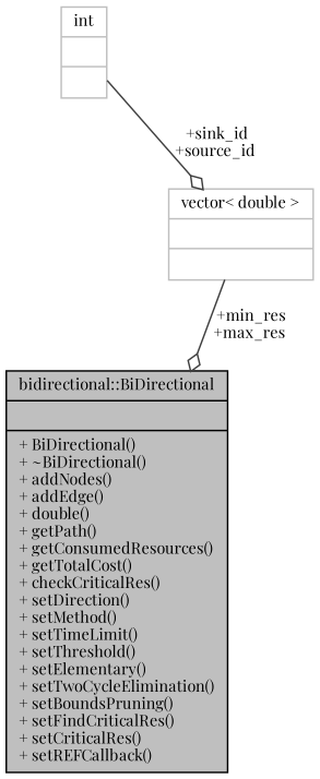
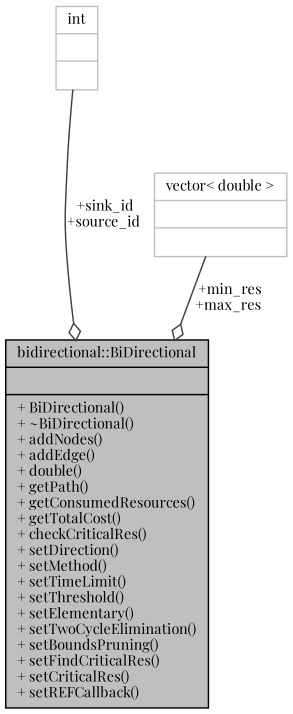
  digraph {
    fontname="Playfair Display"
    node [color=grey75 fontname="Playfair Display" fontsize=10 shape=record]
    edge [arrowhead=odiamond color=grey25 fontname="Playfair Display" fontsize=10 labelfontname=Helvetica labelfontsize=10 style=solid]
    n1 [color=black fillcolor=grey75 fontcolor=black height=0.2 label="{bidirectional::BiDirectional\n||+ BiDirectional()\l+ ~BiDirectional()\l+ addNodes()\l+ addEdge()\l+ double()\l+ getPath()\l+ getConsumedResources()\l+ getTotalCost()\l+ checkCriticalRes()\l+ setDirection()\l+ setMethod()\l+ setTimeLimit()\l+ setThreshold()\l+ setElementary()\l+ setTwoCycleElimination()\l+ setBoundsPruning()\l+ setFindCriticalRes()\l+ setCriticalRes()\l+ setREFCallback()\l}" style=filled width=0.4]
    n2 [height=0.2 label="{vector\< double \>\n||}" width=0.4]
    n3 [height=0.2 label="{int\n||}" width=0.4]
    n2 -> n1 [label=" +min_res\n+max_res"]
-   n3 -> n2 [label=" +sink_id\n+source_id"]
+   n3 -> n1 [label=" +sink_id\n+source_id"]
  }
